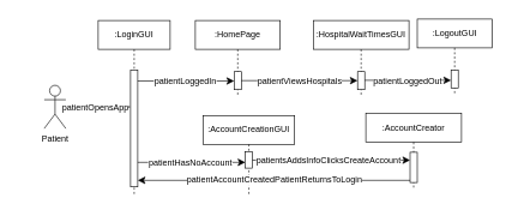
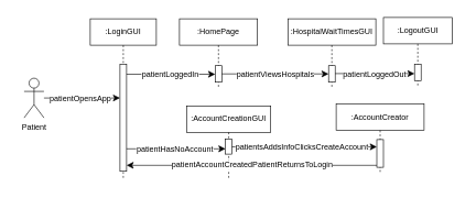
  <mxCell id="0" />
  <mxCell id="1" parent="0" />
  <mxCell id="2" value="" style="rounded=0;whiteSpace=wrap;html=1;strokeColor=none;" parent="1" vertex="1"><mxGeometry x="578" y="20" width="120" height="258" as="geometry" /></mxCell>
  <mxCell id="3" value="" style="rounded=0;whiteSpace=wrap;html=1;strokeColor=none;" parent="1" vertex="1"><mxGeometry x="20" y="28" width="120" height="174" as="geometry" /></mxCell>
  <mxCell id="4" value=":LoginGUI" style="shape=umlLifeline;perimeter=lifelinePerimeter;whiteSpace=wrap;html=1;container=0;dropTarget=0;collapsible=0;recursiveResize=0;outlineConnect=0;portConstraint=eastwest;newEdgeStyle={&quot;edgeStyle&quot;:&quot;elbowEdgeStyle&quot;,&quot;elbow&quot;:&quot;vertical&quot;,&quot;curved&quot;:0,&quot;rounded&quot;:0};" parent="1" vertex="1"><mxGeometry x="136" y="28" width="100" height="243" as="geometry" /></mxCell>
  <mxCell id="5" value="" style="html=1;points=[];perimeter=orthogonalPerimeter;outlineConnect=0;targetShapes=umlLifeline;portConstraint=eastwest;newEdgeStyle={&quot;edgeStyle&quot;:&quot;elbowEdgeStyle&quot;,&quot;elbow&quot;:&quot;vertical&quot;,&quot;curved&quot;:0,&quot;rounded&quot;:0};" parent="4" vertex="1"><mxGeometry x="45" y="69" width="10" height="162" as="geometry" /></mxCell>
  <mxCell id="6" value=":AccountCreationGUI" style="shape=umlLifeline;perimeter=lifelinePerimeter;whiteSpace=wrap;html=1;container=0;dropTarget=0;collapsible=0;recursiveResize=0;outlineConnect=0;portConstraint=eastwest;newEdgeStyle={&quot;edgeStyle&quot;:&quot;elbowEdgeStyle&quot;,&quot;elbow&quot;:&quot;vertical&quot;,&quot;curved&quot;:0,&quot;rounded&quot;:0};" parent="1" vertex="1"><mxGeometry x="282" y="160" width="127" height="111" as="geometry" /></mxCell>
  <mxCell id="7" value="" style="html=1;points=[];perimeter=orthogonalPerimeter;outlineConnect=0;targetShapes=umlLifeline;portConstraint=eastwest;newEdgeStyle={&quot;edgeStyle&quot;:&quot;elbowEdgeStyle&quot;,&quot;elbow&quot;:&quot;vertical&quot;,&quot;curved&quot;:0,&quot;rounded&quot;:0};" parent="6" vertex="1"><mxGeometry x="58.5" y="50" width="10" height="23" as="geometry" /></mxCell>
  <mxCell id="8" value="" style="edgeStyle=none;curved=1;rounded=0;orthogonalLoop=1;jettySize=auto;html=1;fontSize=12;startSize=8;endSize=8;" parent="1" source="10" target="5" edge="1"><mxGeometry relative="1" as="geometry" /></mxCell>
  <mxCell id="9" value="patientOpensApp" style="edgeLabel;html=1;align=center;verticalAlign=middle;resizable=0;points=[];fontSize=12;" parent="8" vertex="1" connectable="0"><mxGeometry x="0.076" y="2" relative="1" as="geometry"><mxPoint x="-8" y="2" as="offset" /></mxGeometry></mxCell>
- <mxCell id="10" value="Patient" style="shape=umlActor;verticalLabelPosition=bottom;verticalAlign=top;html=1;outlineConnect=0;" parent="1" vertex="1"><mxGeometry x="61" y="118" width="30" height="60" as="geometry" /></mxCell>
+ <mxCell id="10" value="Patient" style="shape=umlActor;verticalLabelPosition=bottom;verticalAlign=top;html=1;outlineConnect=0;" parent="1" vertex="1"><mxGeometry x="36" y="118" width="30" height="60" as="geometry" /></mxCell>
  <mxCell id="11" style="edgeStyle=elbowEdgeStyle;curved=0;rounded=0;orthogonalLoop=1;jettySize=auto;html=1;elbow=vertical;fontSize=12;startSize=8;endSize=8;" parent="1" source="5" target="7" edge="1"><mxGeometry relative="1" as="geometry"><Array as="points"><mxPoint x="266" y="225" /></Array></mxGeometry></mxCell>
  <mxCell id="12" value="patientHasNoAccount" style="edgeLabel;html=1;align=center;verticalAlign=middle;resizable=0;points=[];fontSize=12;" parent="11" vertex="1" connectable="0"><mxGeometry x="0.125" y="1" relative="1" as="geometry"><mxPoint x="-12" y="1" as="offset" /></mxGeometry></mxCell>
  <mxCell id="13" value=":AccountCreator" style="shape=umlLifeline;perimeter=lifelinePerimeter;whiteSpace=wrap;html=1;container=0;dropTarget=0;collapsible=0;recursiveResize=0;outlineConnect=0;portConstraint=eastwest;newEdgeStyle={&quot;edgeStyle&quot;:&quot;elbowEdgeStyle&quot;,&quot;elbow&quot;:&quot;vertical&quot;,&quot;curved&quot;:0,&quot;rounded&quot;:0};" parent="1" vertex="1"><mxGeometry x="508" y="157" width="133" height="106" as="geometry" /></mxCell>
  <mxCell id="14" value="" style="html=1;points=[];perimeter=orthogonalPerimeter;outlineConnect=0;targetShapes=umlLifeline;portConstraint=eastwest;newEdgeStyle={&quot;edgeStyle&quot;:&quot;elbowEdgeStyle&quot;,&quot;elbow&quot;:&quot;vertical&quot;,&quot;curved&quot;:0,&quot;rounded&quot;:0};" parent="13" vertex="1"><mxGeometry x="61.5" y="54" width="10" height="42" as="geometry" /></mxCell>
  <mxCell id="15" value="" style="edgeStyle=elbowEdgeStyle;curved=0;rounded=0;orthogonalLoop=1;jettySize=auto;html=1;elbow=vertical;fontSize=12;startSize=8;endSize=8;" parent="1" source="7" target="14" edge="1"><mxGeometry relative="1" as="geometry" /></mxCell>
  <mxCell id="16" value="patientsAddsInfoClicksCreateAccount" style="edgeLabel;html=1;align=center;verticalAlign=middle;resizable=0;points=[];fontSize=12;" parent="15" vertex="1" connectable="0"><mxGeometry x="0.203" relative="1" as="geometry"><mxPoint x="-27" as="offset" /></mxGeometry></mxCell>
  <mxCell id="17" value="patientAccountCreatedPatientReturnsToLogin" style="edgeStyle=elbowEdgeStyle;curved=0;rounded=0;orthogonalLoop=1;jettySize=auto;html=1;elbow=vertical;fontSize=12;startSize=8;endSize=8;" parent="1" source="14" target="5" edge="1"><mxGeometry relative="1" as="geometry"><mxPoint x="194" y="233" as="targetPoint" /><Array as="points"><mxPoint x="340" y="250" /></Array></mxGeometry></mxCell>
  <mxCell id="18" value=":HomePage" style="shape=umlLifeline;perimeter=lifelinePerimeter;whiteSpace=wrap;html=1;container=0;dropTarget=0;collapsible=0;recursiveResize=0;outlineConnect=0;portConstraint=eastwest;newEdgeStyle={&quot;edgeStyle&quot;:&quot;elbowEdgeStyle&quot;,&quot;elbow&quot;:&quot;vertical&quot;,&quot;curved&quot;:0,&quot;rounded&quot;:0};" parent="1" vertex="1"><mxGeometry x="271" y="28" width="118" height="106" as="geometry" /></mxCell>
  <mxCell id="19" value="" style="html=1;points=[];perimeter=orthogonalPerimeter;outlineConnect=0;targetShapes=umlLifeline;portConstraint=eastwest;newEdgeStyle={&quot;edgeStyle&quot;:&quot;elbowEdgeStyle&quot;,&quot;elbow&quot;:&quot;vertical&quot;,&quot;curved&quot;:0,&quot;rounded&quot;:0};" parent="18" vertex="1"><mxGeometry x="54" y="71" width="10" height="25" as="geometry" /></mxCell>
  <mxCell id="20" style="edgeStyle=elbowEdgeStyle;curved=0;rounded=0;orthogonalLoop=1;jettySize=auto;html=1;elbow=vertical;fontSize=12;startSize=8;endSize=8;" parent="1" source="5" target="19" edge="1"><mxGeometry relative="1" as="geometry" /></mxCell>
  <mxCell id="21" value="patientLoggedIn" style="edgeLabel;html=1;align=center;verticalAlign=middle;resizable=0;points=[];fontSize=12;" parent="20" vertex="1" connectable="0"><mxGeometry x="-0.204" relative="1" as="geometry"><mxPoint x="12" as="offset" /></mxGeometry></mxCell>
  <mxCell id="22" value=":HospitalWaitTimesGUI" style="shape=umlLifeline;perimeter=lifelinePerimeter;whiteSpace=wrap;html=1;container=0;dropTarget=0;collapsible=0;recursiveResize=0;outlineConnect=0;portConstraint=eastwest;newEdgeStyle={&quot;edgeStyle&quot;:&quot;elbowEdgeStyle&quot;,&quot;elbow&quot;:&quot;vertical&quot;,&quot;curved&quot;:0,&quot;rounded&quot;:0};" parent="1" vertex="1"><mxGeometry x="435" y="28" width="133" height="106" as="geometry" /></mxCell>
  <mxCell id="23" value="" style="html=1;points=[];perimeter=orthogonalPerimeter;outlineConnect=0;targetShapes=umlLifeline;portConstraint=eastwest;newEdgeStyle={&quot;edgeStyle&quot;:&quot;elbowEdgeStyle&quot;,&quot;elbow&quot;:&quot;vertical&quot;,&quot;curved&quot;:0,&quot;rounded&quot;:0};" parent="22" vertex="1"><mxGeometry x="61.5" y="71" width="10" height="25" as="geometry" /></mxCell>
  <mxCell id="24" value="patientViewsHospitals" style="edgeStyle=elbowEdgeStyle;curved=0;rounded=0;orthogonalLoop=1;jettySize=auto;html=1;elbow=horizontal;fontSize=12;startSize=8;endSize=8;" parent="1" source="19" target="23" edge="1"><mxGeometry x="0.0" relative="1" as="geometry"><mxPoint as="offset" /></mxGeometry></mxCell>
  <mxCell id="25" value=":LogoutGUI" style="shape=umlLifeline;perimeter=lifelinePerimeter;whiteSpace=wrap;html=1;container=0;dropTarget=0;collapsible=0;recursiveResize=0;outlineConnect=0;portConstraint=eastwest;newEdgeStyle={&quot;edgeStyle&quot;:&quot;elbowEdgeStyle&quot;,&quot;elbow&quot;:&quot;vertical&quot;,&quot;curved&quot;:0,&quot;rounded&quot;:0};" parent="1" vertex="1"><mxGeometry x="579.5" y="26" width="104" height="106" as="geometry" /></mxCell>
  <mxCell id="26" value="" style="html=1;points=[];perimeter=orthogonalPerimeter;outlineConnect=0;targetShapes=umlLifeline;portConstraint=eastwest;newEdgeStyle={&quot;edgeStyle&quot;:&quot;elbowEdgeStyle&quot;,&quot;elbow&quot;:&quot;vertical&quot;,&quot;curved&quot;:0,&quot;rounded&quot;:0};" parent="25" vertex="1"><mxGeometry x="47" y="71" width="10" height="25" as="geometry" /></mxCell>
  <mxCell id="27" style="edgeStyle=elbowEdgeStyle;curved=0;rounded=0;orthogonalLoop=1;jettySize=auto;html=1;elbow=vertical;fontSize=12;startSize=8;endSize=8;" parent="1" source="23" target="26" edge="1"><mxGeometry relative="1" as="geometry" /></mxCell>
  <mxCell id="28" value="patientLoggedOut" style="edgeLabel;html=1;align=center;verticalAlign=middle;resizable=0;points=[];fontSize=12;" parent="27" vertex="1" connectable="0"><mxGeometry x="0.176" relative="1" as="geometry"><mxPoint x="-12" as="offset" /></mxGeometry></mxCell>
